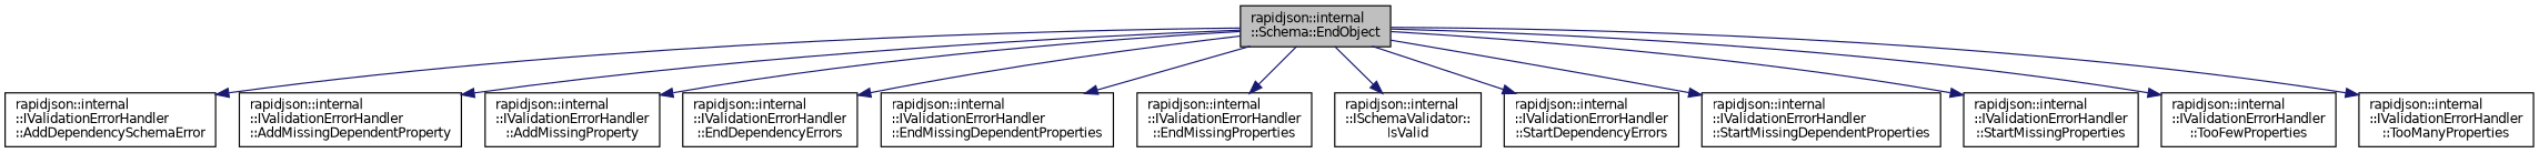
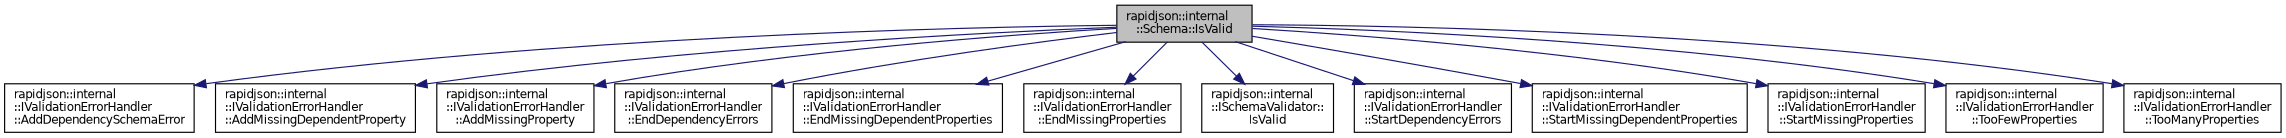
  digraph {
    rankdir=TB
    node [color=black fillcolor=white fontname=Helvetica fontsize=10 shape=record style=filled]
    edge [color=midnightblue fontname=Helvetica fontsize=10 labelfontname=Helvetica labelfontsize=10 style=solid]
-   n1 [fillcolor=grey75 fontcolor=black height=0.2 label="rapidjson::internal\l::Schema::EndObject" width=0.4]
+   n1 [fillcolor=grey75 fontcolor=black height=0.2 label="rapidjson::internal\l::Schema::IsValid" width=0.4]
    n2 [height=0.2 label="rapidjson::internal\l::IValidationErrorHandler\l::AddDependencySchemaError" width=0.4]
    n3 [height=0.2 label="rapidjson::internal\l::IValidationErrorHandler\l::AddMissingDependentProperty" width=0.4]
    n4 [height=0.2 label="rapidjson::internal\l::IValidationErrorHandler\l::AddMissingProperty" width=0.4]
    n5 [height=0.2 label="rapidjson::internal\l::IValidationErrorHandler\l::EndDependencyErrors" width=0.4]
    n6 [height=0.2 label="rapidjson::internal\l::IValidationErrorHandler\l::EndMissingDependentProperties" width=0.4]
    n7 [height=0.2 label="rapidjson::internal\l::IValidationErrorHandler\l::EndMissingProperties" width=0.4]
    n8 [height=0.2 label="rapidjson::internal\l::ISchemaValidator::\lIsValid" width=0.4]
    n9 [height=0.2 label="rapidjson::internal\l::IValidationErrorHandler\l::StartDependencyErrors" width=0.4]
    n10 [height=0.2 label="rapidjson::internal\l::IValidationErrorHandler\l::StartMissingDependentProperties" width=0.4]
    n11 [height=0.2 label="rapidjson::internal\l::IValidationErrorHandler\l::StartMissingProperties" width=0.4]
    n12 [height=0.2 label="rapidjson::internal\l::IValidationErrorHandler\l::TooFewProperties" width=0.4]
    n13 [height=0.2 label="rapidjson::internal\l::IValidationErrorHandler\l::TooManyProperties" width=0.4]
    n1 -> n2
    n1 -> n3
    n1 -> n4
    n1 -> n5
    n1 -> n6
    n1 -> n7
    n1 -> n8
    n1 -> n9
    n1 -> n10
    n1 -> n11
    n1 -> n12
    n1 -> n13
  }
